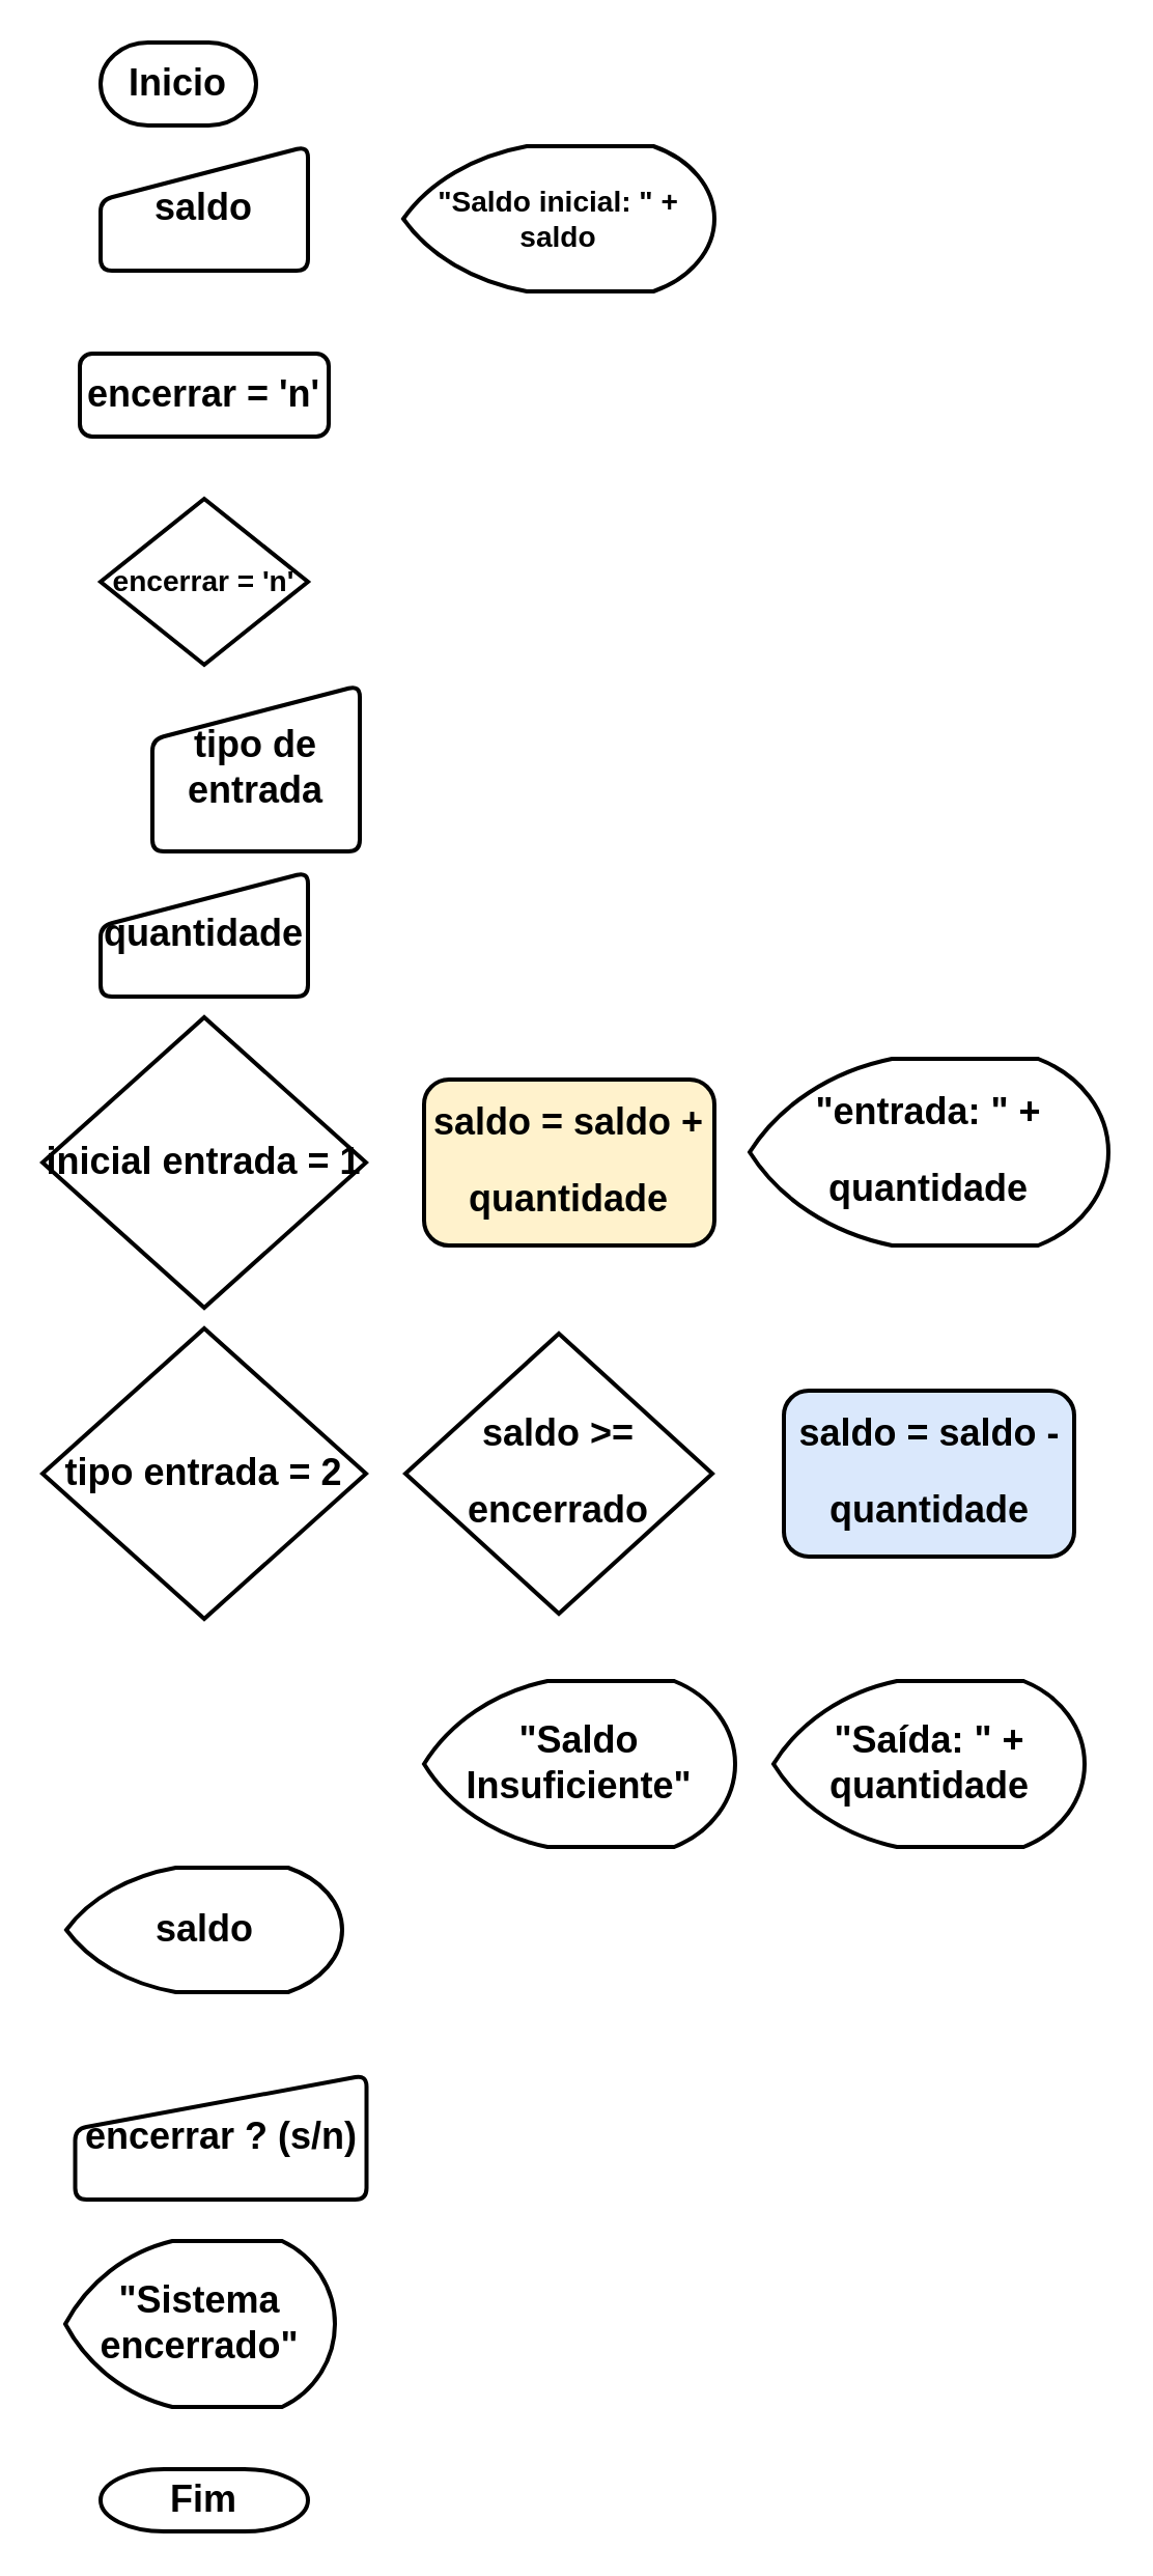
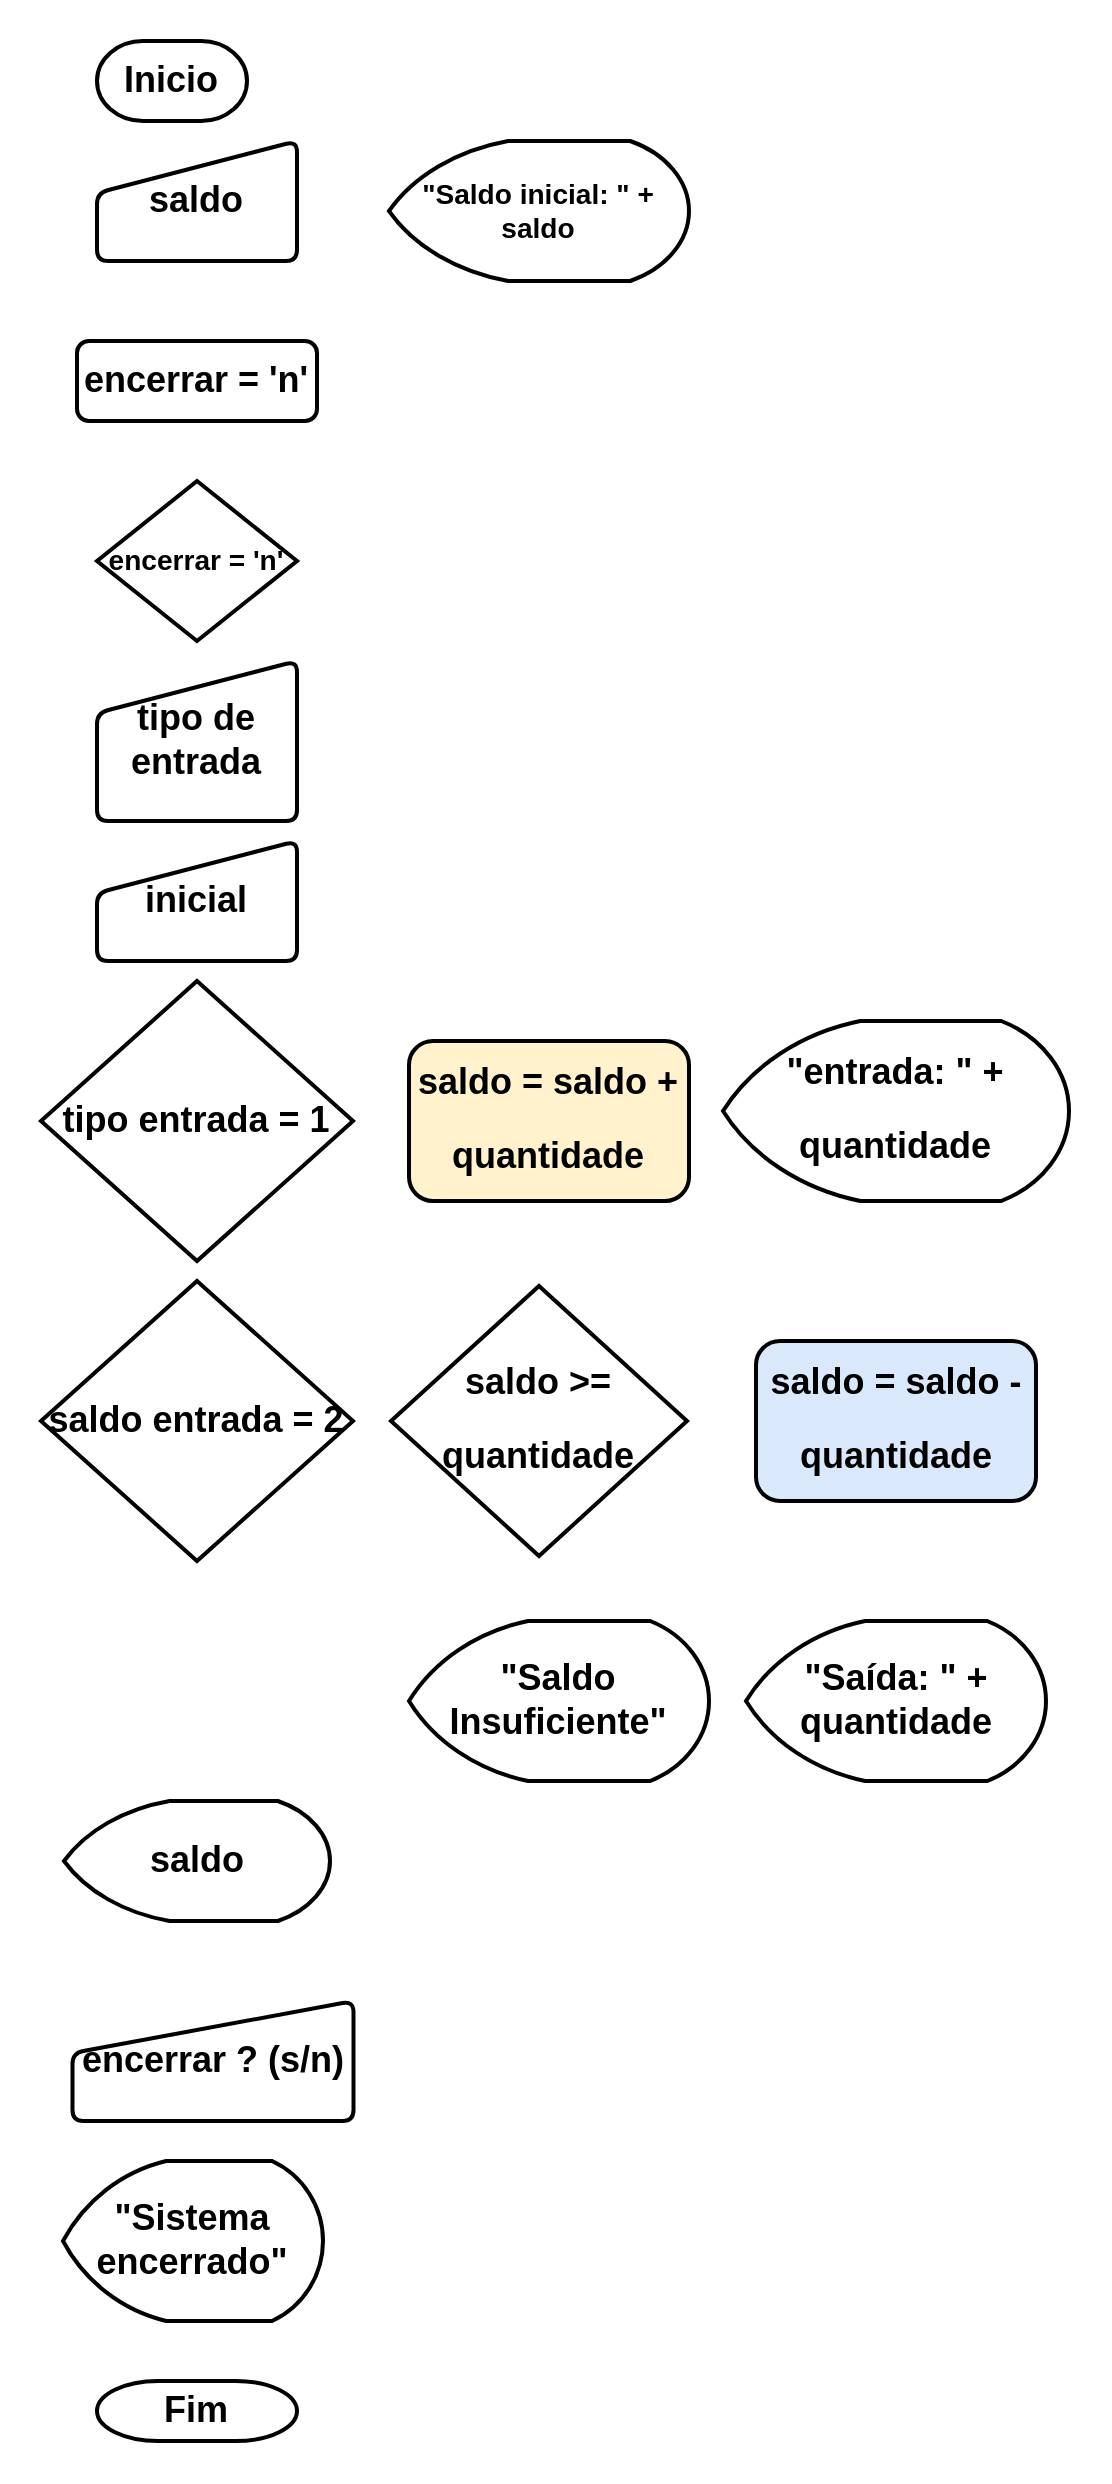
  <mxCell id="0" />
  <mxCell id="1" parent="0" />
  <mxCell id="2" value="&lt;h3&gt;encerrar = 'n'&lt;/h3&gt;" style="strokeWidth=2;html=1;shape=mxgraph.flowchart.decision;whiteSpace=wrap;" vertex="1" parent="1"><mxGeometry x="48" y="240" width="100" height="80" as="geometry" /></mxCell>
  <mxCell id="3" value="&lt;h2&gt;saldo&lt;/h2&gt;" style="html=1;strokeWidth=2;shape=manualInput;rounded=1;size=26;arcSize=11;whiteSpace=wrap;" vertex="1" parent="1"><mxGeometry x="48" y="70" width="100" height="60" as="geometry" /></mxCell>
  <mxCell id="4" value="&lt;h3&gt;&quot;Saldo inicial: &quot; +&lt;br&gt;saldo&lt;/h3&gt;" style="strokeWidth=2;html=1;shape=mxgraph.flowchart.display;whiteSpace=wrap;" vertex="1" parent="1"><mxGeometry x="194" y="70" width="150" height="70" as="geometry" /></mxCell>
  <mxCell id="5" value="&lt;h2&gt;Inicio&lt;/h2&gt;" style="strokeWidth=2;html=1;shape=mxgraph.flowchart.terminator;whiteSpace=wrap;direction=west;" vertex="1" parent="1"><mxGeometry x="48" y="20" width="75" height="40" as="geometry" /></mxCell>
  <mxCell id="6" value="&lt;h2&gt;encerrar = 'n'&lt;/h2&gt;" style="rounded=1;whiteSpace=wrap;html=1;strokeWidth=2;" vertex="1" parent="1"><mxGeometry x="38" y="170" width="120" height="40" as="geometry" /></mxCell>
  <mxCell id="7" style="edgeStyle=orthogonalEdgeStyle;rounded=0;orthogonalLoop=1;jettySize=auto;html=1;exitX=0.5;exitY=1;exitDx=0;exitDy=0;" edge="1" parent="1" source="6" target="6"><mxGeometry relative="1" as="geometry" /></mxCell>
- <mxCell id="8" value="&lt;h2&gt;tipo de entrada&lt;/h2&gt;" style="html=1;strokeWidth=2;shape=manualInput;whiteSpace=wrap;rounded=1;size=26;arcSize=11;" vertex="1" parent="1"><mxGeometry x="73" y="330" width="100" height="80" as="geometry" /></mxCell>
- <mxCell id="9" value="&lt;h2&gt;quantidade&lt;/h2&gt;" style="html=1;strokeWidth=2;shape=manualInput;whiteSpace=wrap;rounded=1;size=26;arcSize=11;" vertex="1" parent="1"><mxGeometry x="48" y="420" width="100" height="60" as="geometry" /></mxCell>
- <mxCell id="10" value="&lt;h2&gt;inicial entrada = 1&lt;/h2&gt;" style="strokeWidth=2;html=1;shape=mxgraph.flowchart.decision;whiteSpace=wrap;" vertex="1" parent="1"><mxGeometry x="20" y="490" width="156" height="140" as="geometry" /></mxCell>
+ <mxCell id="8" value="&lt;h2&gt;tipo de entrada&lt;/h2&gt;" style="html=1;strokeWidth=2;shape=manualInput;whiteSpace=wrap;rounded=1;size=26;arcSize=11;" vertex="1" parent="1"><mxGeometry x="48" y="330" width="100" height="80" as="geometry" /></mxCell>
+ <mxCell id="9" value="&lt;h2&gt;inicial&lt;/h2&gt;" style="html=1;strokeWidth=2;shape=manualInput;whiteSpace=wrap;rounded=1;size=26;arcSize=11;" vertex="1" parent="1"><mxGeometry x="48" y="420" width="100" height="60" as="geometry" /></mxCell>
+ <mxCell id="10" value="&lt;h2&gt;tipo entrada = 1&lt;/h2&gt;" style="strokeWidth=2;html=1;shape=mxgraph.flowchart.decision;whiteSpace=wrap;" vertex="1" parent="1"><mxGeometry x="20" y="490" width="156" height="140" as="geometry" /></mxCell>
  <mxCell id="11" value="&lt;h2&gt;saldo = saldo +&lt;/h2&gt;&lt;h2&gt;quantidade&lt;/h2&gt;" style="rounded=1;whiteSpace=wrap;html=1;strokeWidth=2;fillColor=#fff2cc;" vertex="1" parent="1"><mxGeometry x="204" y="520" width="140" height="80" as="geometry" /></mxCell>
  <mxCell id="12" value="&lt;h2&gt;&quot;entrada: &quot; +&lt;/h2&gt;&lt;h2&gt;quantidade&lt;/h2&gt;" style="strokeWidth=2;html=1;shape=mxgraph.flowchart.display;whiteSpace=wrap;" vertex="1" parent="1"><mxGeometry x="361" y="510" width="173" height="90" as="geometry" /></mxCell>
- <mxCell id="13" value="&lt;h2&gt;saldo &amp;gt;=&lt;/h2&gt;&lt;h2&gt;encerrado&lt;/h2&gt;" style="strokeWidth=2;html=1;shape=mxgraph.flowchart.decision;whiteSpace=wrap;" vertex="1" parent="1"><mxGeometry x="195" y="642.5" width="148" height="135" as="geometry" /></mxCell>
+ <mxCell id="13" value="&lt;h2&gt;saldo &amp;gt;=&lt;/h2&gt;&lt;h2&gt;quantidade&lt;/h2&gt;" style="strokeWidth=2;html=1;shape=mxgraph.flowchart.decision;whiteSpace=wrap;" vertex="1" parent="1"><mxGeometry x="195" y="642.5" width="148" height="135" as="geometry" /></mxCell>
  <mxCell id="14" value="&lt;h2&gt;&quot;Saldo Insuficiente&quot;&lt;/h2&gt;" style="strokeWidth=2;html=1;shape=mxgraph.flowchart.display;whiteSpace=wrap;" vertex="1" parent="1"><mxGeometry x="204" y="810" width="150" height="80" as="geometry" /></mxCell>
  <mxCell id="15" value="&lt;h2&gt;encerrar ? (s/n)&lt;/h2&gt;" style="html=1;strokeWidth=2;shape=manualInput;whiteSpace=wrap;rounded=1;size=26;arcSize=11;" vertex="1" parent="1"><mxGeometry x="35.75" y="1000" width="140.5" height="60" as="geometry" /></mxCell>
  <mxCell id="16" value="&lt;h2&gt;&quot;Sistema encerrado&quot;&lt;/h2&gt;" style="strokeWidth=2;html=1;shape=mxgraph.flowchart.display;whiteSpace=wrap;" vertex="1" parent="1"><mxGeometry x="31" y="1080" width="130" height="80" as="geometry" /></mxCell>
  <mxCell id="17" value="&lt;h2&gt;Fim&lt;/h2&gt;" style="strokeWidth=2;html=1;shape=mxgraph.flowchart.terminator;whiteSpace=wrap;" vertex="1" parent="1"><mxGeometry x="48" y="1190" width="100" height="30" as="geometry" /></mxCell>
- <mxCell id="18" value="&lt;h2&gt;tipo entrada = 2&lt;/h2&gt;" style="strokeWidth=2;html=1;shape=mxgraph.flowchart.decision;whiteSpace=wrap;" vertex="1" parent="1"><mxGeometry x="20" y="640" width="156" height="140" as="geometry" /></mxCell>
+ <mxCell id="18" value="&lt;h2&gt;saldo entrada = 2&lt;/h2&gt;" style="strokeWidth=2;html=1;shape=mxgraph.flowchart.decision;whiteSpace=wrap;" vertex="1" parent="1"><mxGeometry x="20" y="640" width="156" height="140" as="geometry" /></mxCell>
  <mxCell id="19" value="&lt;h2&gt;saldo = saldo -&lt;/h2&gt;&lt;h2&gt;quantidade&lt;/h2&gt;" style="rounded=1;whiteSpace=wrap;html=1;strokeWidth=2;fillColor=#dae8fc;" vertex="1" parent="1"><mxGeometry x="377.5" y="670" width="140" height="80" as="geometry" /></mxCell>
  <mxCell id="20" value="&lt;h2&gt;&quot;Saída: &quot; + quantidade&lt;/h2&gt;" style="strokeWidth=2;html=1;shape=mxgraph.flowchart.display;whiteSpace=wrap;" vertex="1" parent="1"><mxGeometry x="372.5" y="810" width="150" height="80" as="geometry" /></mxCell>
  <mxCell id="21" value="&lt;h2&gt;saldo&lt;/h2&gt;" style="strokeWidth=2;html=1;shape=mxgraph.flowchart.display;whiteSpace=wrap;" vertex="1" parent="1"><mxGeometry x="31.5" y="900" width="133" height="60" as="geometry" /></mxCell>
